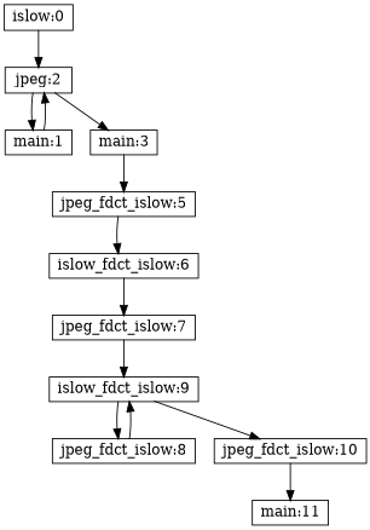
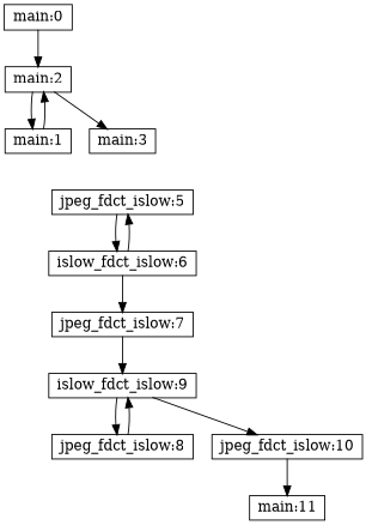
  digraph {
    node [shape=record]
-   "main:0" [height=.1 width=.1 label="islow:0"]
-   "main:2" [height=.1 width=.1 label="jpeg:2"]
+   "main:0" [height=.1 width=.1]
+   "main:2" [height=.1 width=.1]
    "main:1" [height=.1 width=.1]
    "main:3" [height=.1 width=.1]
    n5 [height=.1 label="islow_fdct_islow:6" width=.1]
    "jpeg_fdct_islow:5" [height=.1 width=.1]
    "jpeg_fdct_islow:7" [height=.1 width=.1]
    n8 [height=.1 label="islow_fdct_islow:9" width=.1]
    "jpeg_fdct_islow:8" [height=.1 width=.1]
    "jpeg_fdct_islow:10" [height=.1 width=.1]
    "main:11" [height=.1 width=.1]
    "main:0" -> "main:2"
    "main:2" -> "main:1"
    "main:2" -> "main:3"
    "main:1" -> "main:2"
-   "main:3" -> "jpeg_fdct_islow:5"
+   n5 -> "jpeg_fdct_islow:5"
    n5 -> "jpeg_fdct_islow:7"
    "jpeg_fdct_islow:5" -> n5
    "jpeg_fdct_islow:7" -> n8
    n8 -> "jpeg_fdct_islow:8"
    n8 -> "jpeg_fdct_islow:10"
    "jpeg_fdct_islow:8" -> n8
    "jpeg_fdct_islow:10" -> "main:11"
  }
